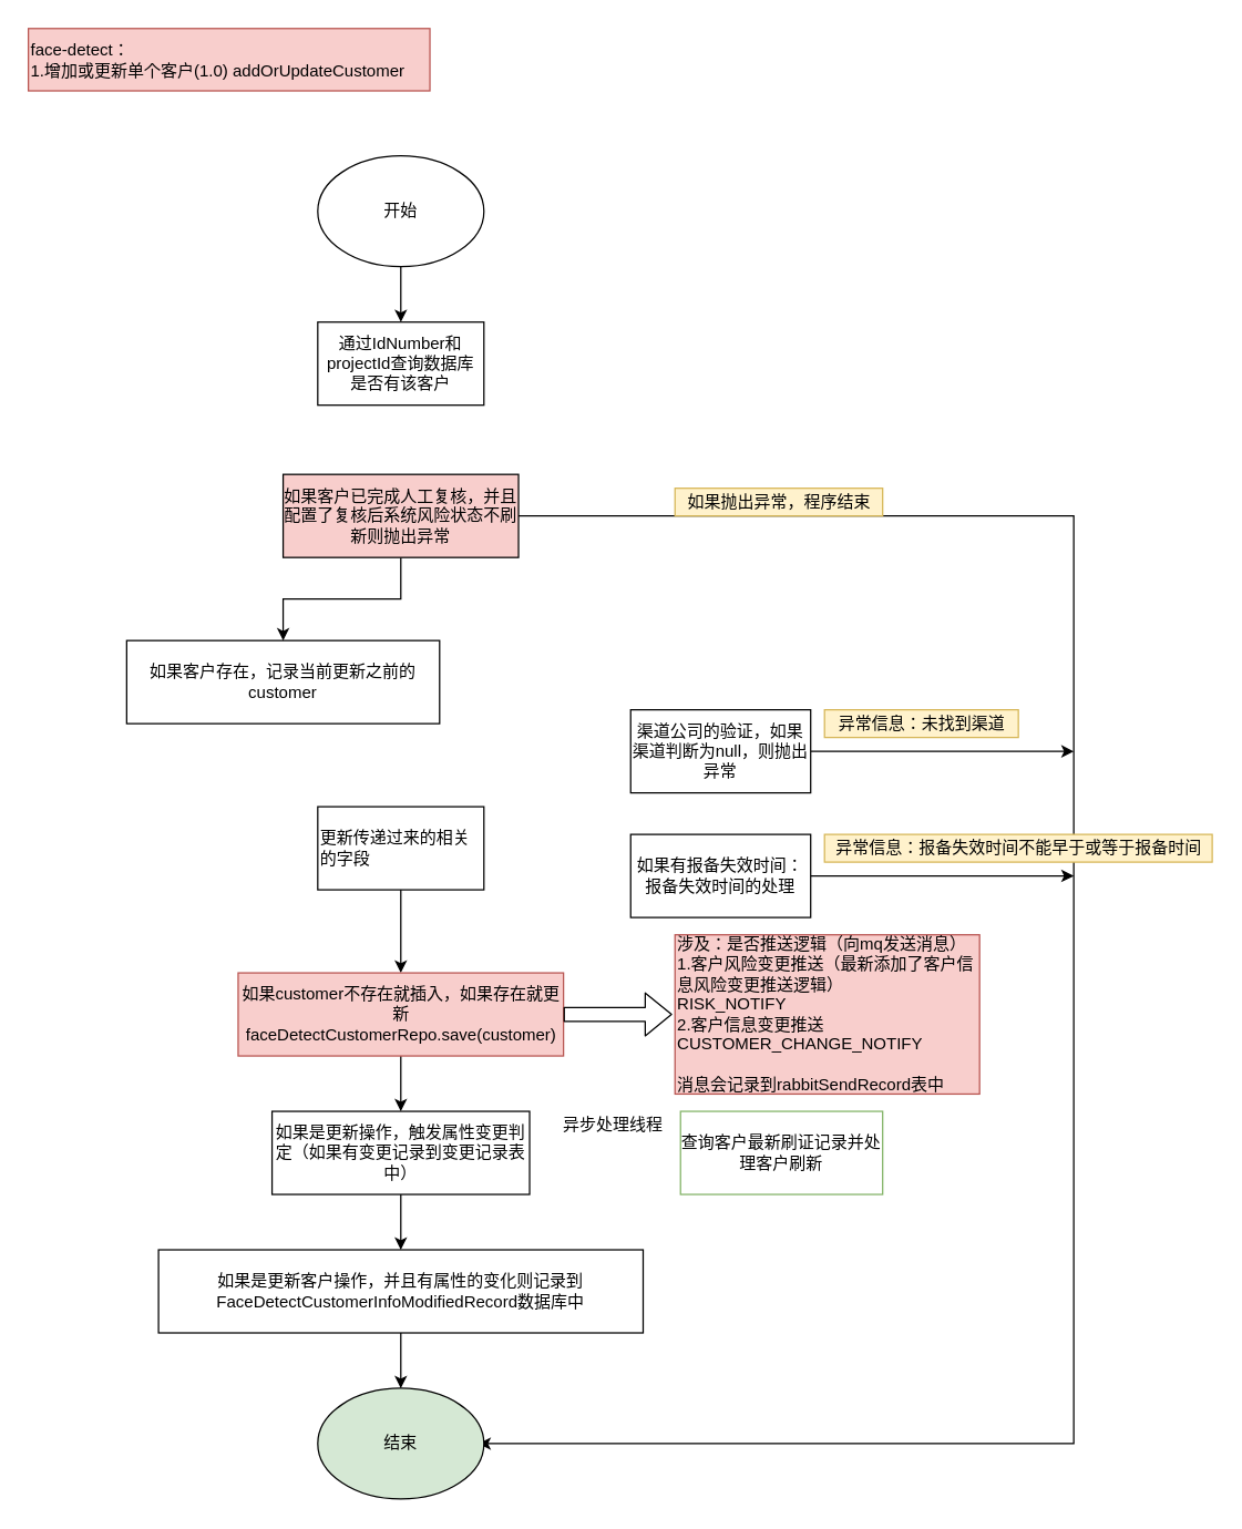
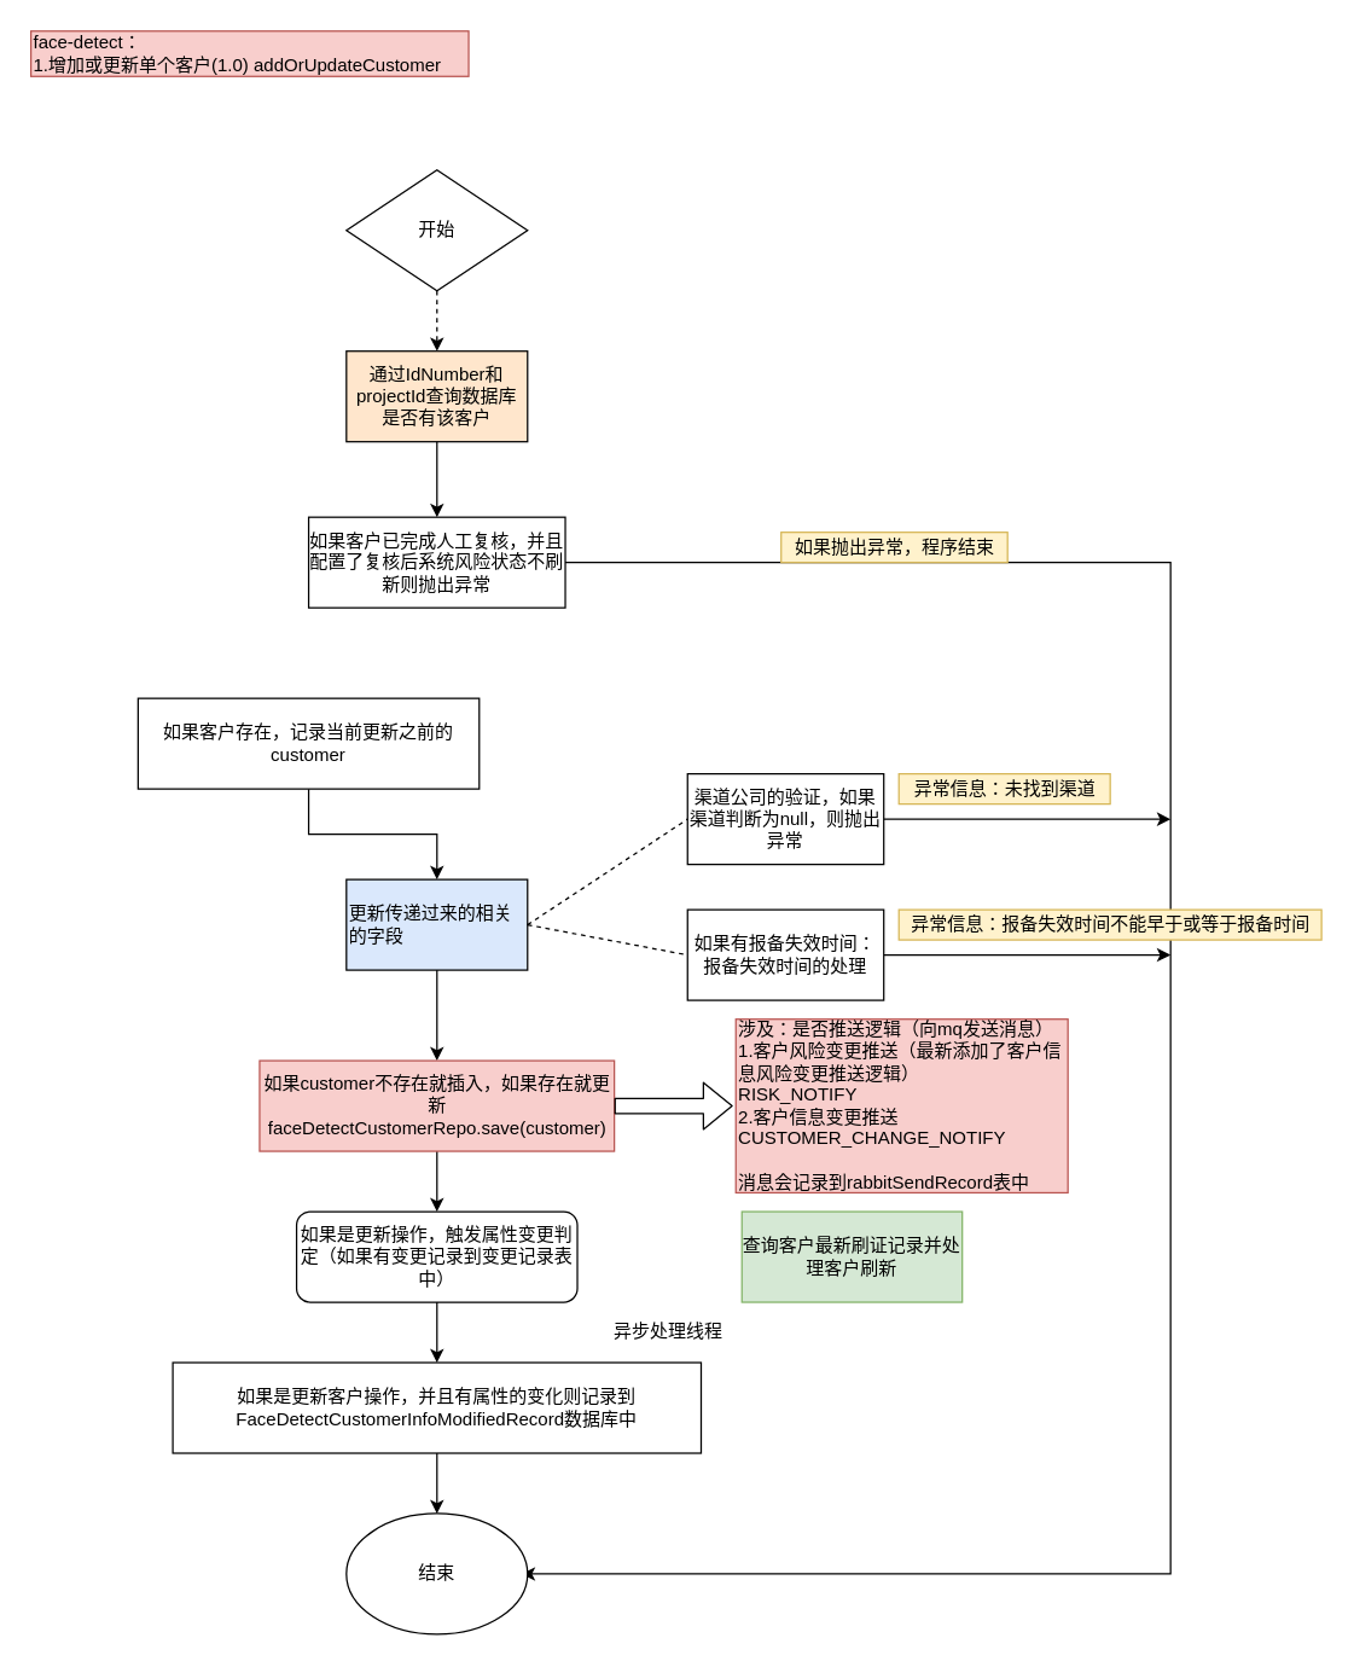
  <mxCell id="0" />
  <mxCell id="1" parent="0" />
- <mxCell id="2" style="edgeStyle=orthogonalEdgeStyle;rounded=0;orthogonalLoop=1;jettySize=auto;html=1;entryX=0.5;entryY=0;entryDx=0;entryDy=0;" parent="1" source="3" target="6" edge="1"><mxGeometry relative="1" as="geometry" /></mxCell>
- <mxCell id="3" value="开始" style="ellipse;whiteSpace=wrap;html=1;" parent="1" vertex="1"><mxGeometry x="229" y="112" width="120" height="80" as="geometry" /></mxCell>
- <mxCell id="4" value="face-detect：&lt;br&gt;1.增加或更新单个客户(1.0) addOrUpdateCustomer" style="text;html=1;align=left;verticalAlign=middle;resizable=0;points=[];autosize=1;fillColor=#f8cecc;strokeColor=#b85450;" parent="1" vertex="1"><mxGeometry x="20" y="20" width="290" height="45" as="geometry" /></mxCell>
- <mxCell id="6" value="通过IdNumber和projectId查询数据库是否有该客户" style="rounded=0;whiteSpace=wrap;html=1;" parent="1" vertex="1"><mxGeometry x="229" y="232" width="120" height="60" as="geometry" /></mxCell>
- <mxCell id="7" style="edgeStyle=orthogonalEdgeStyle;rounded=0;orthogonalLoop=1;jettySize=auto;html=1;entryX=0.5;entryY=0;entryDx=0;entryDy=0;" parent="1" source="9" target="11" edge="1"><mxGeometry relative="1" as="geometry" /></mxCell>
+ <mxCell id="2" style="edgeStyle=orthogonalEdgeStyle;rounded=0;orthogonalLoop=1;jettySize=auto;html=1;entryX=0.5;entryY=0;entryDx=0;entryDy=0;dashed=1;" parent="1" source="3" target="6" edge="1"><mxGeometry relative="1" as="geometry" /></mxCell>
+ <mxCell id="3" value="开始" style="rhombus;whiteSpace=wrap;html=1;" parent="1" vertex="1"><mxGeometry x="229" y="112" width="120" height="80" as="geometry" /></mxCell>
+ <mxCell id="4" value="face-detect：&lt;br&gt;1.增加或更新单个客户(1.0) addOrUpdateCustomer" style="text;html=1;align=left;verticalAlign=middle;resizable=0;points=[];autosize=1;fillColor=#f8cecc;strokeColor=#b85450;" parent="1" vertex="1"><mxGeometry x="20" y="20" width="290" height="30" as="geometry" /></mxCell>
+ <mxCell id="5" style="edgeStyle=orthogonalEdgeStyle;rounded=0;orthogonalLoop=1;jettySize=auto;html=1;entryX=0.5;entryY=0;entryDx=0;entryDy=0;" parent="1" source="6" target="9" edge="1"><mxGeometry relative="1" as="geometry" /></mxCell>
+ <mxCell id="6" value="通过IdNumber和projectId查询数据库是否有该客户" style="rounded=0;whiteSpace=wrap;html=1;fillColor=#ffe6cc;" parent="1" vertex="1"><mxGeometry x="229" y="232" width="120" height="60" as="geometry" /></mxCell>
  <mxCell id="8" style="edgeStyle=orthogonalEdgeStyle;rounded=0;orthogonalLoop=1;jettySize=auto;html=1;" edge="1" parent="1" source="9"><mxGeometry relative="1" as="geometry"><mxPoint x="345" y="1042" as="targetPoint" /><Array as="points"><mxPoint x="775" y="372" /><mxPoint x="775" y="1042" /></Array></mxGeometry></mxCell>
- <mxCell id="9" value="如果客户已完成人工复核，并且&lt;br&gt;配置了复核后系统风险状态不刷新则抛出异常" style="rounded=0;whiteSpace=wrap;html=1;fillColor=#f8cecc;" parent="1" vertex="1"><mxGeometry x="204" y="342" width="170" height="60" as="geometry" /></mxCell>
+ <mxCell id="9" value="如果客户已完成人工复核，并且&lt;br&gt;配置了复核后系统风险状态不刷新则抛出异常" style="rounded=0;whiteSpace=wrap;html=1;" parent="1" vertex="1"><mxGeometry x="204" y="342" width="170" height="60" as="geometry" /></mxCell>
+ <mxCell id="10" style="edgeStyle=orthogonalEdgeStyle;rounded=0;orthogonalLoop=1;jettySize=auto;html=1;entryX=0.5;entryY=0;entryDx=0;entryDy=0;" parent="1" source="11" target="13" edge="1"><mxGeometry relative="1" as="geometry" /></mxCell>
  <mxCell id="11" value="如果客户存在，记录当前更新之前的customer" style="rounded=0;whiteSpace=wrap;html=1;" parent="1" vertex="1"><mxGeometry x="91" y="462" width="226" height="60" as="geometry" /></mxCell>
  <mxCell id="12" style="edgeStyle=orthogonalEdgeStyle;rounded=0;orthogonalLoop=1;jettySize=auto;html=1;entryX=0.5;entryY=0;entryDx=0;entryDy=0;" parent="1" source="13" target="15" edge="1"><mxGeometry relative="1" as="geometry" /></mxCell>
- <mxCell id="13" value="更新传递过来的相关的字段&lt;br&gt;" style="rounded=0;whiteSpace=wrap;html=1;align=left;" parent="1" vertex="1"><mxGeometry x="229" y="582" width="120" height="60" as="geometry" /></mxCell>
+ <mxCell id="13" value="更新传递过来的相关的字段&lt;br&gt;" style="rounded=0;whiteSpace=wrap;html=1;align=left;fillColor=#dae8fc;" parent="1" vertex="1"><mxGeometry x="229" y="582" width="120" height="60" as="geometry" /></mxCell>
  <mxCell id="14" style="edgeStyle=orthogonalEdgeStyle;rounded=0;orthogonalLoop=1;jettySize=auto;html=1;entryX=0.5;entryY=0;entryDx=0;entryDy=0;" parent="1" source="15" target="19" edge="1"><mxGeometry relative="1" as="geometry" /></mxCell>
  <mxCell id="15" value="如果customer不存在就插入，如果存在就更新&lt;br&gt;faceDetectCustomerRepo.save(customer)" style="rounded=0;whiteSpace=wrap;html=1;fillColor=#f8cecc;strokeColor=#b85450;" parent="1" vertex="1"><mxGeometry x="171.5" y="702" width="235" height="60" as="geometry" /></mxCell>
  <mxCell id="16" value="" style="shape=flexArrow;endArrow=classic;html=1;" parent="1" edge="1"><mxGeometry width="50" height="50" relative="1" as="geometry"><mxPoint x="406.5" y="732" as="sourcePoint" /><mxPoint x="485" y="732" as="targetPoint" /></mxGeometry></mxCell>
  <mxCell id="17" value="涉及：是否推送逻辑（向mq发送消息）&lt;br&gt;1.客户风险变更推送（最新添加了客户信息风险变更推送逻辑）&lt;br&gt;RISK_NOTIFY&lt;br&gt;2.客户信息变更推送&lt;br&gt;CUSTOMER_CHANGE_NOTIFY&lt;br&gt;&lt;br&gt;消息会记录到rabbitSendRecord表中" style="rounded=0;whiteSpace=wrap;html=1;fillColor=#f8cecc;strokeColor=#b85450;align=left;" parent="1" vertex="1"><mxGeometry x="487" y="674.5" width="220" height="115" as="geometry" /></mxCell>
  <mxCell id="18" value="" style="edgeStyle=orthogonalEdgeStyle;rounded=0;orthogonalLoop=1;jettySize=auto;html=1;" edge="1" parent="1" source="19" target="28"><mxGeometry relative="1" as="geometry" /></mxCell>
- <mxCell id="19" value="如果是更新操作，触发属性变更判定（如果有变更记录到变更记录表中）" style="rounded=0;whiteSpace=wrap;html=1;" parent="1" vertex="1"><mxGeometry x="196" y="802" width="186" height="60" as="geometry" /></mxCell>
- <mxCell id="20" value="结束" style="ellipse;whiteSpace=wrap;html=1;fillColor=#d5e8d4;" parent="1" vertex="1"><mxGeometry x="229" y="1002" width="120" height="80" as="geometry" /></mxCell>
+ <mxCell id="19" value="如果是更新操作，触发属性变更判定（如果有变更记录到变更记录表中）" style="whiteSpace=wrap;html=1;rounded=1;" parent="1" vertex="1"><mxGeometry x="196" y="802" width="186" height="60" as="geometry" /></mxCell>
+ <mxCell id="20" value="结束" style="ellipse;whiteSpace=wrap;html=1;" parent="1" vertex="1"><mxGeometry x="229" y="1002" width="120" height="80" as="geometry" /></mxCell>
  <mxCell id="21" style="edgeStyle=orthogonalEdgeStyle;rounded=0;orthogonalLoop=1;jettySize=auto;html=1;" edge="1" parent="1" source="22"><mxGeometry relative="1" as="geometry"><mxPoint x="775" y="542" as="targetPoint" /></mxGeometry></mxCell>
  <mxCell id="22" value="渠道公司的验证，如果渠道判断为null，则抛出异常" style="rounded=0;whiteSpace=wrap;html=1;" vertex="1" parent="1"><mxGeometry x="455" y="512" width="130" height="60" as="geometry" /></mxCell>
- <mxCell id="23" value="如果抛出异常，程序结束" style="text;html=1;align=center;verticalAlign=middle;resizable=0;points=[];autosize=1;fillColor=#fff2cc;strokeColor=#d6b656;" vertex="1" parent="1"><mxGeometry x="487" y="352" width="150" height="20" as="geometry" /></mxCell>
- <mxCell id="24" value="查询客户最新刷证记录并处理客户刷新" style="rounded=0;whiteSpace=wrap;html=1;fillColor=#ffffff;strokeColor=#82b366;" vertex="1" parent="1"><mxGeometry x="491" y="802" width="146" height="60" as="geometry" /></mxCell>
- <mxCell id="25" value="异步处理线程" style="text;html=1;align=center;verticalAlign=middle;resizable=0;points=[];autosize=1;" vertex="1" parent="1"><mxGeometry x="397" y="802" width="90" height="20" as="geometry" /></mxCell>
+ <mxCell id="23" value="如果抛出异常，程序结束" style="text;html=1;align=center;verticalAlign=middle;resizable=0;points=[];autosize=1;fillColor=#fff2cc;strokeColor=#d6b656;" vertex="1" parent="1"><mxGeometry x="517" y="352" width="150" height="20" as="geometry" /></mxCell>
+ <mxCell id="24" value="查询客户最新刷证记录并处理客户刷新" style="rounded=0;whiteSpace=wrap;html=1;fillColor=#d5e8d4;strokeColor=#82b366;" vertex="1" parent="1"><mxGeometry x="491" y="802" width="146" height="60" as="geometry" /></mxCell>
+ <mxCell id="25" value="异步处理线程" style="text;html=1;align=center;verticalAlign=middle;resizable=0;points=[];autosize=1;" vertex="1" parent="1"><mxGeometry x="397" y="872" width="90" height="20" as="geometry" /></mxCell>
  <mxCell id="26" value="异常信息：未找到渠道" style="text;html=1;align=center;verticalAlign=middle;resizable=0;points=[];autosize=1;fillColor=#fff2cc;strokeColor=#d6b656;" vertex="1" parent="1"><mxGeometry x="595" y="512" width="140" height="20" as="geometry" /></mxCell>
  <mxCell id="27" value="" style="edgeStyle=orthogonalEdgeStyle;rounded=0;orthogonalLoop=1;jettySize=auto;html=1;" edge="1" parent="1" source="28" target="20"><mxGeometry relative="1" as="geometry" /></mxCell>
  <mxCell id="28" value="如果是更新客户操作，并且有属性的变化则记录到FaceDetectCustomerInfoModifiedRecord数据库中" style="rounded=0;whiteSpace=wrap;html=1;" vertex="1" parent="1"><mxGeometry x="114" y="902" width="350" height="60" as="geometry" /></mxCell>
  <mxCell id="29" style="edgeStyle=orthogonalEdgeStyle;rounded=0;orthogonalLoop=1;jettySize=auto;html=1;" edge="1" parent="1" source="30"><mxGeometry relative="1" as="geometry"><mxPoint x="775" y="632" as="targetPoint" /></mxGeometry></mxCell>
  <mxCell id="30" value="如果有报备失效时间：&lt;br&gt;报备失效时间的处理" style="rounded=0;whiteSpace=wrap;html=1;" vertex="1" parent="1"><mxGeometry x="455" y="602" width="130" height="60" as="geometry" /></mxCell>
  <mxCell id="31" value="异常信息：报备失效时间不能早于或等于报备时间" style="text;html=1;align=center;verticalAlign=middle;resizable=0;points=[];autosize=1;fillColor=#fff2cc;strokeColor=#d6b656;" vertex="1" parent="1"><mxGeometry x="595" y="602" width="280" height="20" as="geometry" /></mxCell>
+ <mxCell id="32" value="" style="endArrow=none;dashed=1;html=1;exitX=1;exitY=0.5;exitDx=0;exitDy=0;entryX=0;entryY=0.5;entryDx=0;entryDy=0;" edge="1" parent="1" source="13" target="22"><mxGeometry width="50" height="50" relative="1" as="geometry"><mxPoint x="374" y="602" as="sourcePoint" /><mxPoint x="424" y="552" as="targetPoint" /></mxGeometry></mxCell>
+ <mxCell id="33" value="" style="endArrow=none;dashed=1;html=1;exitX=1;exitY=0.5;exitDx=0;exitDy=0;entryX=0;entryY=0.5;entryDx=0;entryDy=0;" edge="1" parent="1" source="13" target="30"><mxGeometry width="50" height="50" relative="1" as="geometry"><mxPoint x="382" y="637" as="sourcePoint" /><mxPoint x="432" y="587" as="targetPoint" /></mxGeometry></mxCell>
